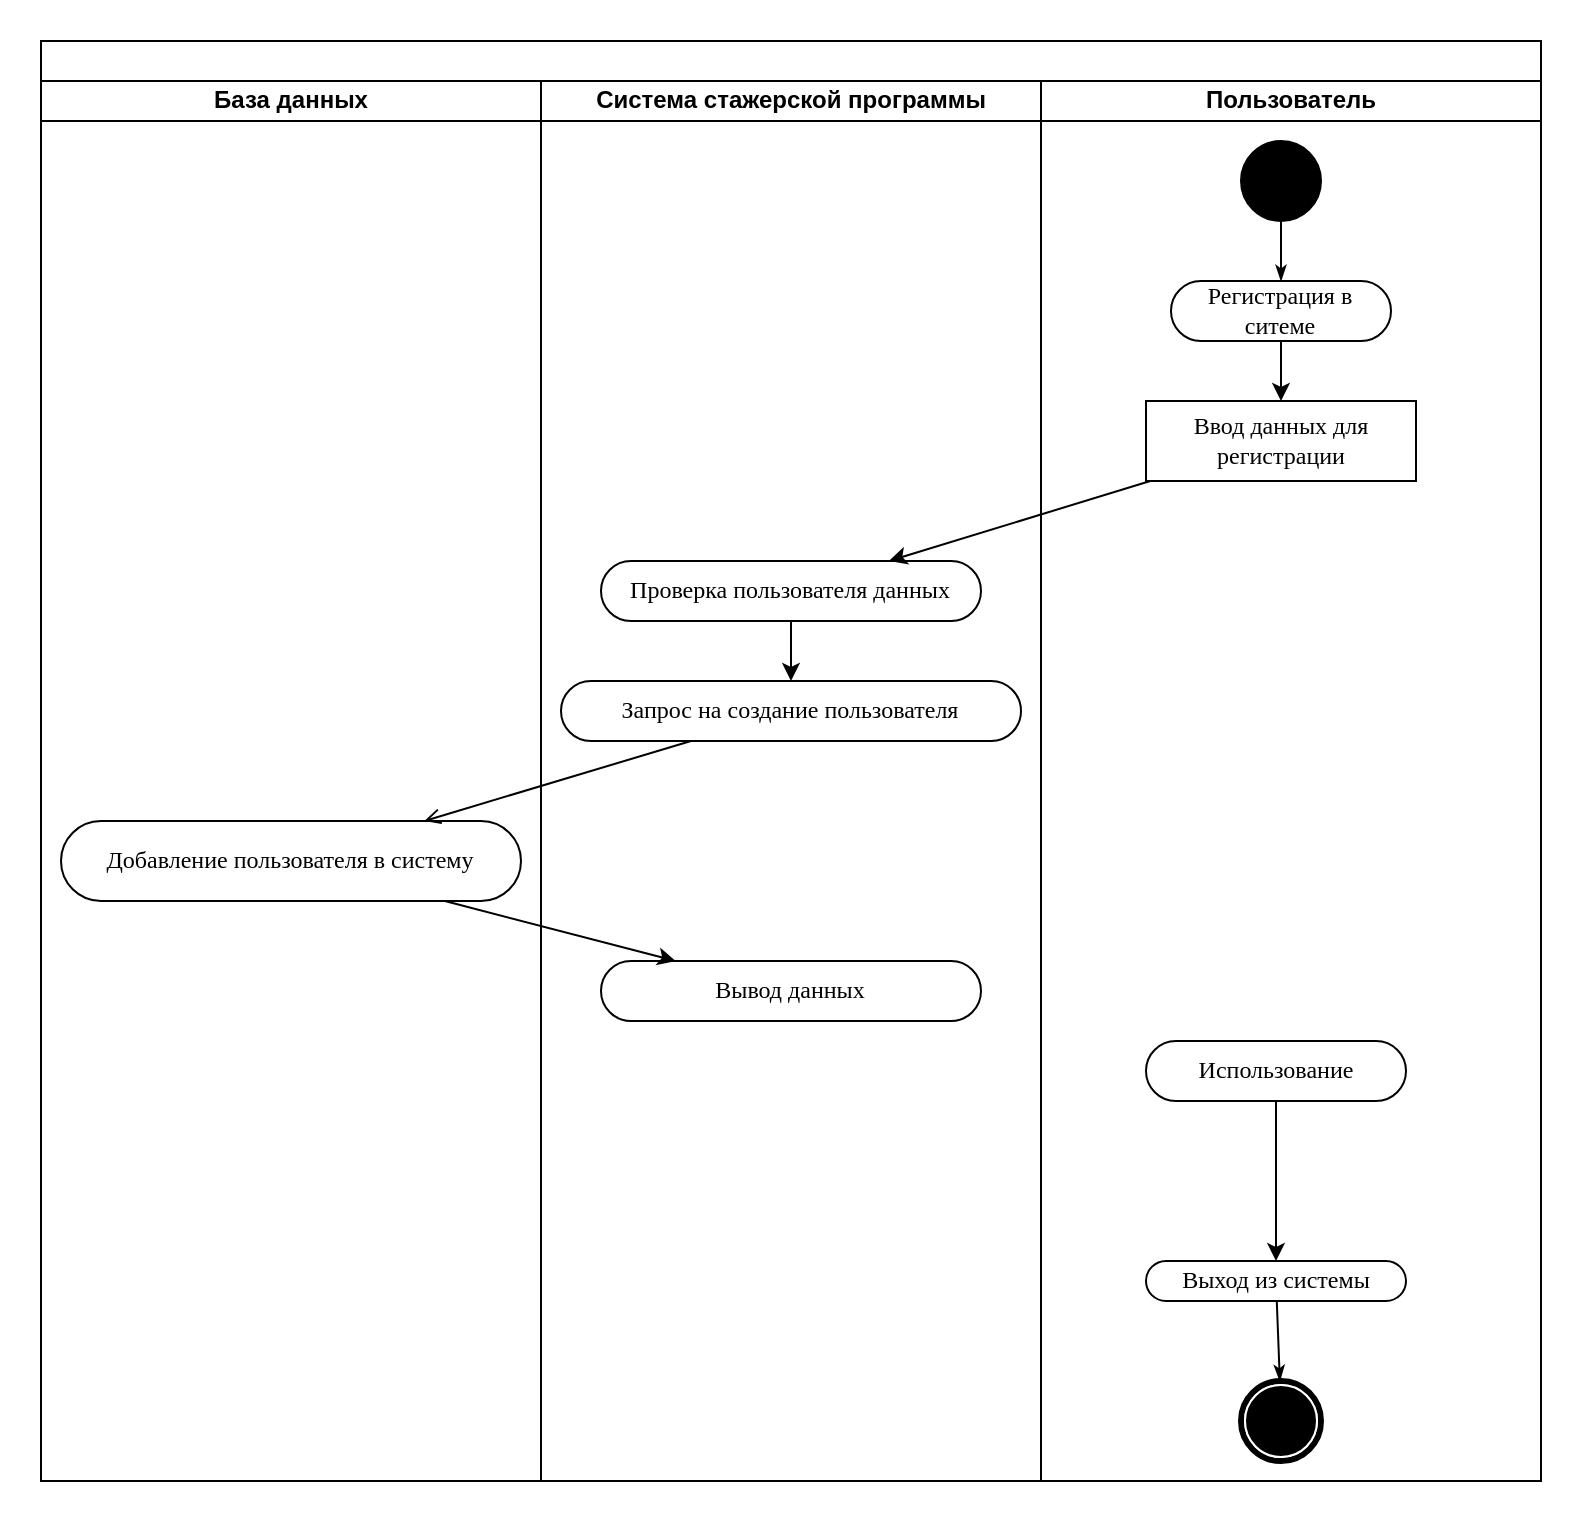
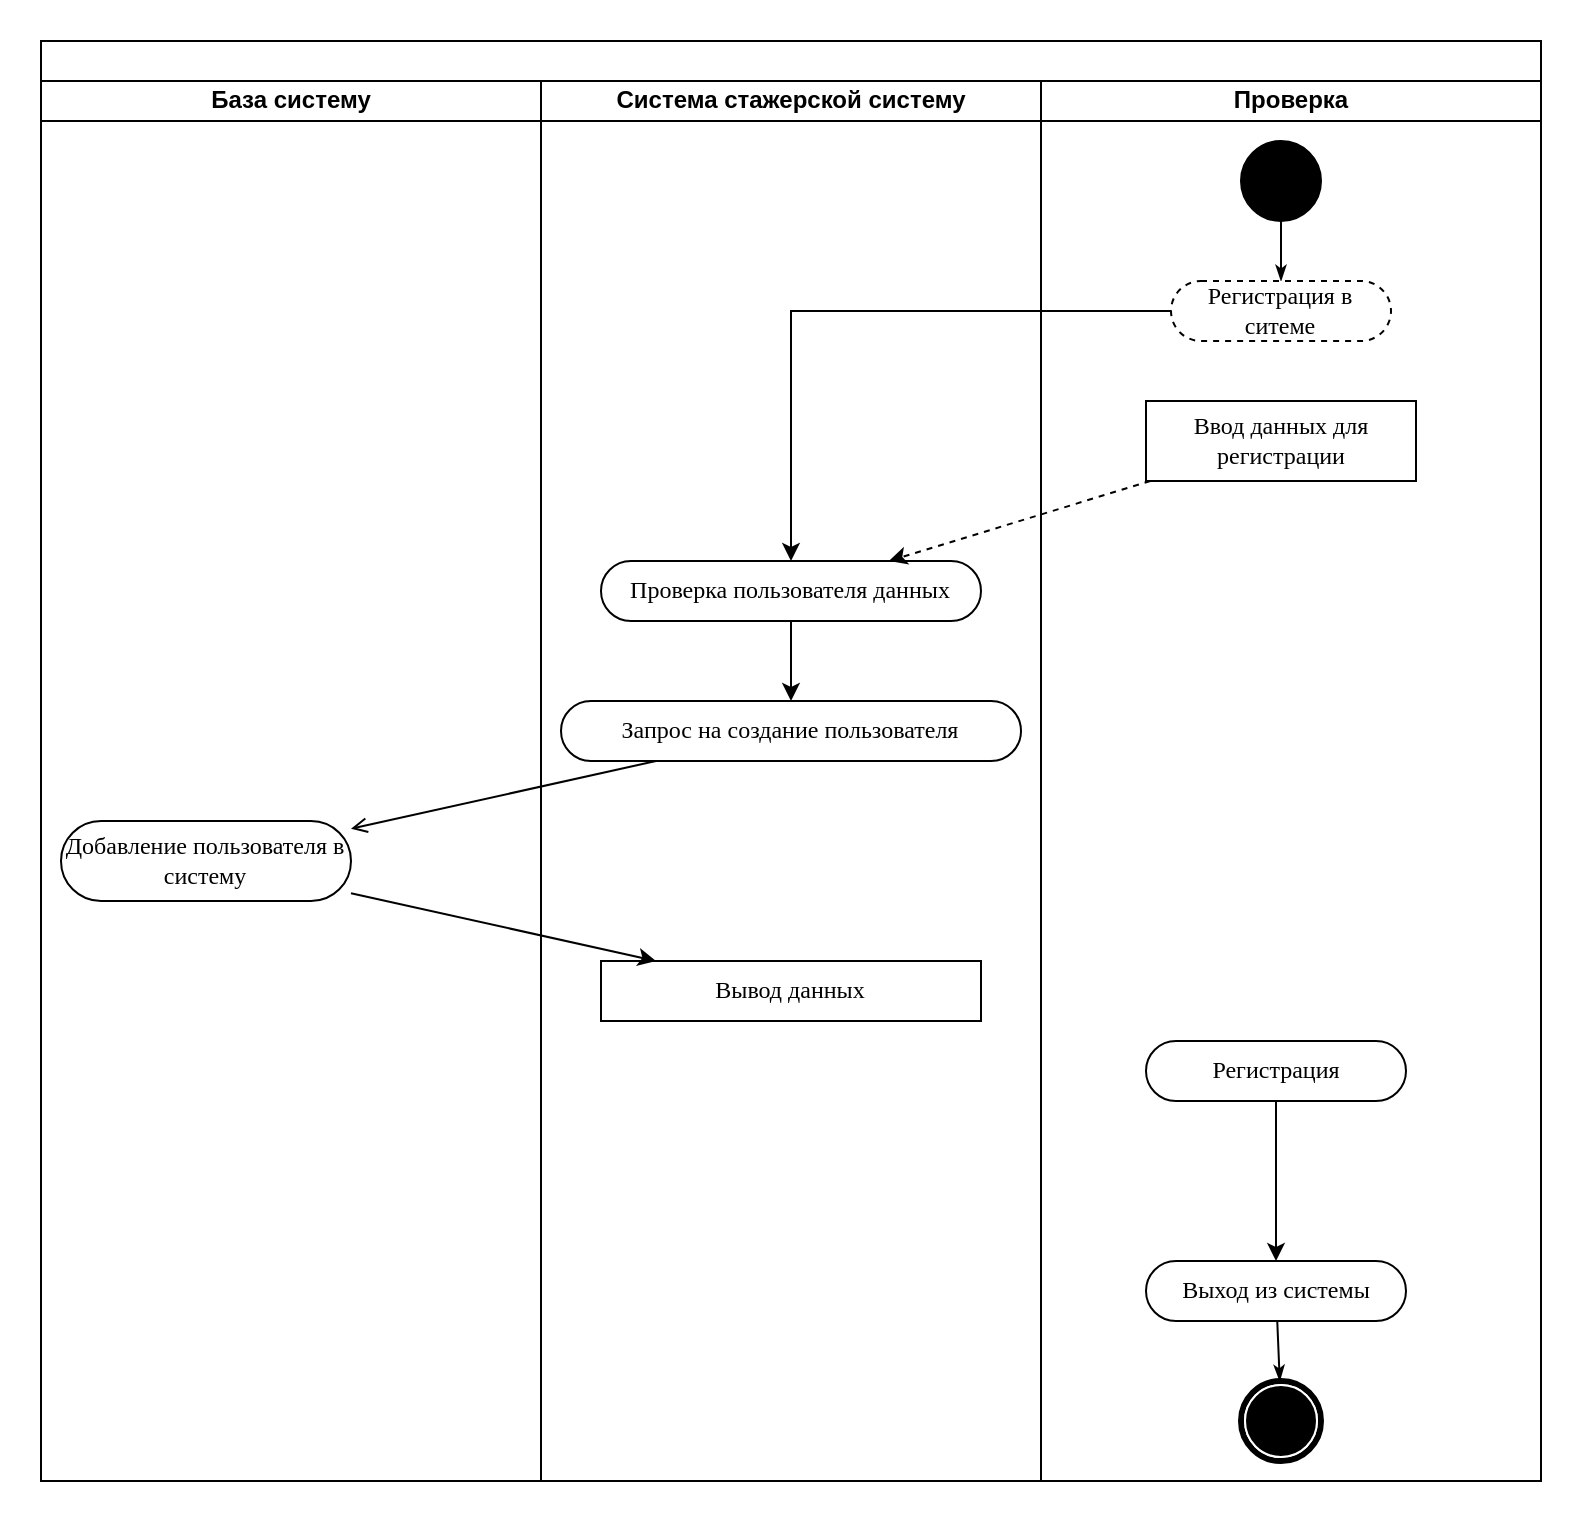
  <mxCell id="0" />
  <mxCell id="1" parent="0" />
  <mxCell id="2" value="" style="swimlane;html=1;childLayout=stackLayout;startSize=20;rounded=0;shadow=0;comic=0;labelBackgroundColor=none;strokeWidth=1;fontFamily=Verdana;fontSize=12;align=center;" parent="1" vertex="1"><mxGeometry x="20" width="750" height="720" as="geometry" y="20"><mxRectangle x="40" y="20" width="70" height="30" as="alternateBounds" /></mxGeometry></mxCell>
- <mxCell id="3" value="База данных" style="swimlane;html=1;startSize=20;" parent="2" vertex="1"><mxGeometry y="20" width="250" height="700" as="geometry"><mxRectangle y="20" width="40" height="970" as="alternateBounds" /></mxGeometry></mxCell>
- <mxCell id="4" value="Добавление пользователя в систему" style="rounded=1;whiteSpace=wrap;html=1;shadow=0;comic=0;labelBackgroundColor=none;strokeWidth=1;fontFamily=Verdana;fontSize=12;align=center;arcSize=50;" parent="3" vertex="1"><mxGeometry x="10" y="370" width="230" height="40" as="geometry" /></mxCell>
- <mxCell id="5" value="Система стажерской программы" style="swimlane;html=1;startSize=20;" parent="2" vertex="1"><mxGeometry x="250" y="20" width="250" height="700" as="geometry" /></mxCell>
+ <mxCell id="3" value="База систему" style="swimlane;html=1;startSize=20;" parent="2" vertex="1"><mxGeometry y="20" width="250" height="700" as="geometry"><mxRectangle y="20" width="40" height="970" as="alternateBounds" /></mxGeometry></mxCell>
+ <mxCell id="4" value="Добавление пользователя в систему" style="rounded=1;whiteSpace=wrap;html=1;shadow=0;comic=0;labelBackgroundColor=none;strokeWidth=1;fontFamily=Verdana;fontSize=12;align=center;arcSize=50;" parent="3" vertex="1"><mxGeometry x="10" y="370" width="145" height="40" as="geometry" /></mxCell>
+ <mxCell id="5" value="Система стажерской систему" style="swimlane;html=1;startSize=20;" parent="2" vertex="1"><mxGeometry x="250" y="20" width="250" height="700" as="geometry" /></mxCell>
  <mxCell id="6" style="edgeStyle=orthogonalEdgeStyle;rounded=0;orthogonalLoop=1;jettySize=auto;html=1;" edge="1" parent="5" source="7" target="9"><mxGeometry relative="1" as="geometry" /></mxCell>
  <mxCell id="7" value="Проверка пользователя данных" style="rounded=1;whiteSpace=wrap;html=1;shadow=0;comic=0;labelBackgroundColor=none;strokeWidth=1;fontFamily=Verdana;fontSize=12;align=center;arcSize=50;" parent="5" vertex="1"><mxGeometry x="30" y="240" width="190" height="30" as="geometry" /></mxCell>
- <mxCell id="8" value="Вывод данных" style="rounded=1;whiteSpace=wrap;html=1;shadow=0;comic=0;labelBackgroundColor=none;strokeWidth=1;fontFamily=Verdana;fontSize=12;align=center;arcSize=50;" parent="5" vertex="1"><mxGeometry x="30" y="440" width="190" height="30" as="geometry" /></mxCell>
- <mxCell id="9" value="Запрос на создание пользователя" style="rounded=1;whiteSpace=wrap;html=1;shadow=0;comic=0;labelBackgroundColor=none;strokeWidth=1;fontFamily=Verdana;fontSize=12;align=center;arcSize=50;" vertex="1" parent="5"><mxGeometry x="10" y="300" width="230" height="30" as="geometry" /></mxCell>
- <mxCell id="10" value="Пользователь" style="swimlane;html=1;startSize=20;" parent="2" vertex="1"><mxGeometry x="500" y="20" width="250" height="700" as="geometry" /></mxCell>
+ <mxCell id="8" value="Вывод данных" style="whiteSpace=wrap;html=1;shadow=0;comic=0;labelBackgroundColor=none;strokeWidth=1;fontFamily=Verdana;fontSize=12;align=center;arcSize=50;rounded=0;" parent="5" vertex="1"><mxGeometry x="30" y="440" width="190" height="30" as="geometry" /></mxCell>
+ <mxCell id="9" value="Запрос на создание пользователя" style="rounded=1;whiteSpace=wrap;html=1;shadow=0;comic=0;labelBackgroundColor=none;strokeWidth=1;fontFamily=Verdana;fontSize=12;align=center;arcSize=50;" vertex="1" parent="5"><mxGeometry x="10" y="310" width="230" height="30" as="geometry" /></mxCell>
+ <mxCell id="10" value="Проверка" style="swimlane;html=1;startSize=20;" parent="2" vertex="1"><mxGeometry x="500" y="20" width="250" height="700" as="geometry" /></mxCell>
  <mxCell id="11" style="edgeStyle=orthogonalEdgeStyle;rounded=0;html=1;labelBackgroundColor=none;startArrow=none;startFill=0;startSize=5;endArrow=classicThin;endFill=1;endSize=5;jettySize=auto;orthogonalLoop=1;strokeWidth=1;fontFamily=Verdana;fontSize=12" parent="10" source="12" target="14" edge="1"><mxGeometry relative="1" as="geometry" /></mxCell>
  <mxCell id="12" value="" style="ellipse;whiteSpace=wrap;html=1;rounded=0;shadow=0;comic=0;labelBackgroundColor=none;strokeWidth=1;fillColor=#000000;fontFamily=Verdana;fontSize=12;align=center;" parent="10" vertex="1"><mxGeometry x="100" y="30" width="40" height="40" as="geometry" /></mxCell>
- <mxCell id="13" style="edgeStyle=orthogonalEdgeStyle;rounded=0;orthogonalLoop=1;jettySize=auto;html=1;" parent="10" source="14" target="18" edge="1"><mxGeometry relative="1" as="geometry" /></mxCell>
- <mxCell id="14" value="Регистрация в ситеме" style="rounded=1;whiteSpace=wrap;html=1;shadow=0;comic=0;labelBackgroundColor=none;strokeWidth=1;fontFamily=Verdana;fontSize=12;align=center;arcSize=50;" parent="10" vertex="1"><mxGeometry x="65" y="100" width="110" height="30" as="geometry" /></mxCell>
+ <mxCell id="13" style="edgeStyle=orthogonalEdgeStyle;rounded=0;orthogonalLoop=1;jettySize=auto;html=1;" parent="10" source="14" target="7" edge="1"><mxGeometry relative="1" as="geometry" /></mxCell>
+ <mxCell id="14" value="Регистрация в ситеме" style="rounded=1;whiteSpace=wrap;html=1;shadow=0;comic=0;labelBackgroundColor=none;strokeWidth=1;fontFamily=Verdana;fontSize=12;align=center;arcSize=50;dashed=1;" parent="10" vertex="1"><mxGeometry x="65" y="100" width="110" height="30" as="geometry" /></mxCell>
  <mxCell id="15" style="edgeStyle=none;rounded=0;html=1;labelBackgroundColor=none;startArrow=none;startFill=0;startSize=5;endArrow=classicThin;endFill=1;endSize=5;jettySize=auto;orthogonalLoop=1;strokeWidth=1;fontFamily=Verdana;fontSize=12" parent="10" source="17" target="16" edge="1"><mxGeometry relative="1" as="geometry"><mxPoint x="120" y="840" as="sourcePoint" /></mxGeometry></mxCell>
  <mxCell id="16" value="" style="shape=mxgraph.bpmn.shape;html=1;verticalLabelPosition=bottom;labelBackgroundColor=#ffffff;verticalAlign=top;perimeter=ellipsePerimeter;outline=end;symbol=terminate;rounded=0;shadow=0;comic=0;strokeWidth=1;fontFamily=Verdana;fontSize=12;align=center;" parent="10" vertex="1"><mxGeometry x="100" y="650" width="40" height="40" as="geometry" /></mxCell>
- <mxCell id="17" value="Выход из системы" style="rounded=1;whiteSpace=wrap;html=1;shadow=0;comic=0;labelBackgroundColor=none;strokeWidth=1;fontFamily=Verdana;fontSize=12;align=center;arcSize=50;" parent="10" vertex="1"><mxGeometry x="52.5" y="590" width="130" height="20" as="geometry" /></mxCell>
+ <mxCell id="17" value="Выход из системы" style="rounded=1;whiteSpace=wrap;html=1;shadow=0;comic=0;labelBackgroundColor=none;strokeWidth=1;fontFamily=Verdana;fontSize=12;align=center;arcSize=50;" parent="10" vertex="1"><mxGeometry x="52.5" y="590" width="130" height="30" as="geometry" /></mxCell>
  <mxCell id="18" value="Ввод данных для регистрации" style="whiteSpace=wrap;html=1;shadow=0;comic=0;labelBackgroundColor=none;strokeWidth=1;fontFamily=Verdana;fontSize=12;align=center;arcSize=50;rounded=0;" parent="10" vertex="1"><mxGeometry x="52.5" y="160" width="135" height="40" as="geometry" /></mxCell>
  <mxCell id="19" style="edgeStyle=orthogonalEdgeStyle;rounded=0;orthogonalLoop=1;jettySize=auto;html=1;" parent="10" source="20" target="17" edge="1"><mxGeometry relative="1" as="geometry" /></mxCell>
- <mxCell id="20" value="Использование" style="rounded=1;whiteSpace=wrap;html=1;shadow=0;comic=0;labelBackgroundColor=none;strokeWidth=1;fontFamily=Verdana;fontSize=12;align=center;arcSize=50;" parent="10" vertex="1"><mxGeometry x="52.5" y="480" width="130" height="30" as="geometry" /></mxCell>
- <mxCell id="21" style="rounded=0;orthogonalLoop=1;jettySize=auto;html=1;" parent="2" source="18" target="7" edge="1"><mxGeometry relative="1" as="geometry"><mxPoint x="599.583" y="260" as="sourcePoint" /></mxGeometry></mxCell>
+ <mxCell id="20" value="Регистрация" style="rounded=1;whiteSpace=wrap;html=1;shadow=0;comic=0;labelBackgroundColor=none;strokeWidth=1;fontFamily=Verdana;fontSize=12;align=center;arcSize=50;" parent="10" vertex="1"><mxGeometry x="52.5" y="480" width="130" height="30" as="geometry" /></mxCell>
+ <mxCell id="21" style="rounded=0;orthogonalLoop=1;jettySize=auto;html=1;dashed=1;" parent="2" source="18" target="7" edge="1"><mxGeometry relative="1" as="geometry"><mxPoint x="599.583" y="260" as="sourcePoint" /></mxGeometry></mxCell>
  <mxCell id="22" style="rounded=0;orthogonalLoop=1;jettySize=auto;html=1;endArrow=open;" parent="2" source="9" target="4" edge="1"><mxGeometry relative="1" as="geometry" /></mxCell>
  <mxCell id="23" style="rounded=0;orthogonalLoop=1;jettySize=auto;html=1;" edge="1" parent="2" source="4" target="8"><mxGeometry relative="1" as="geometry"><mxPoint x="733" y="400" as="sourcePoint" /><mxPoint x="600" y="440" as="targetPoint" /></mxGeometry></mxCell>
